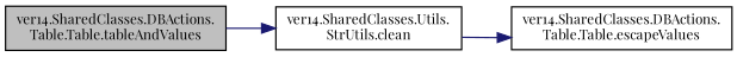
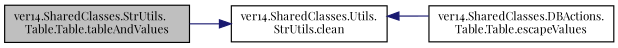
  digraph {
    fontname="Playfair Display"
    rankdir=LR
    node [color=black fillcolor=white fontname="Playfair Display" fontsize=10 shape=record style=filled]
    edge [color=midnightblue fontname="Playfair Display" fontsize=10 labelfontname=Helvetica labelfontsize=10 style=solid]
-   n1 [fillcolor=grey75 fontcolor=black height=0.2 label="ver14.SharedClasses.DBActions.\lTable.Table.tableAndValues" width=0.4]
+   n1 [fillcolor=grey75 fontcolor=black height=0.2 label="ver14.SharedClasses.StrUtils.\lTable.Table.tableAndValues" width=0.4]
    n2 [height=0.2 label="ver14.SharedClasses.Utils.\lStrUtils.clean" width=0.4]
    n3 [height=0.2 label="ver14.SharedClasses.DBActions.\lTable.Table.escapeValues" width=0.4]
    n1 -> n2
-   n2 -> n3
+   n3 -> n2
  }
